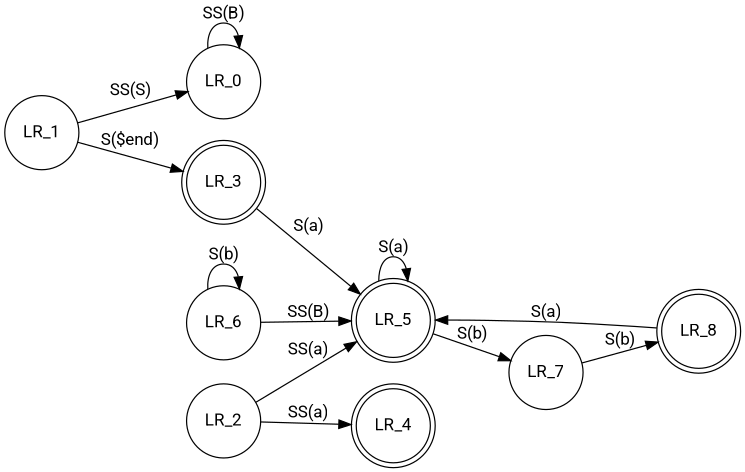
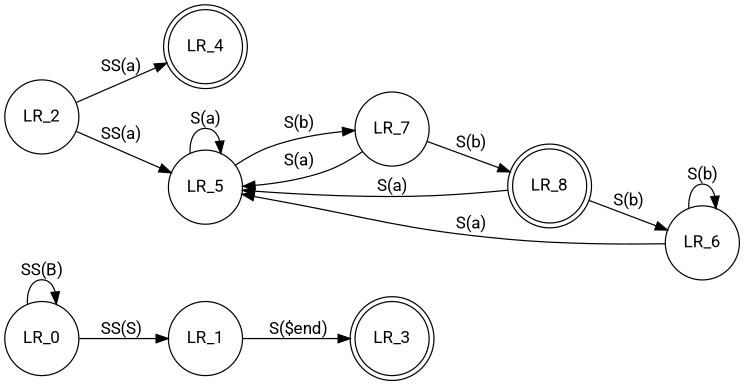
  digraph {
    fontname=Roboto
    rankdir=LR
    node [fontname=Roboto shape=circle]
    edge [fontname=Roboto]
    LR_0
    LR_1
    LR_3 [shape=doublecircle]
    LR_4 [shape=doublecircle]
    LR_8 [shape=doublecircle]
    LR_6
-   LR_5 [shape=doublecircle]
+   LR_5
    LR_7
    LR_2
    LR_0 -> LR_0 [label="SS(B)"]
-   LR_1 -> LR_0 [label="SS(S)"]
+   LR_0 -> LR_1 [label="SS(S)"]
    LR_1 -> LR_3 [label="S($end)"]
+   LR_8 -> LR_6 [label="S(b)"]
    LR_8 -> LR_5 [label="S(a)"]
    LR_6 -> LR_6 [label="S(b)"]
-   LR_6 -> LR_5 [label="SS(B)"]
+   LR_6 -> LR_5 [label="S(a)"]
    LR_5 -> LR_5 [label="S(a)"]
    LR_5 -> LR_7 [label="S(b)"]
    LR_7 -> LR_8 [label="S(b)"]
-   LR_3 -> LR_5 [label="S(a)"]
+   LR_7 -> LR_5 [label="S(a)"]
    LR_2 -> LR_4 [label="SS(a)"]
    LR_2 -> LR_5 [label="SS(a)"]
  }
